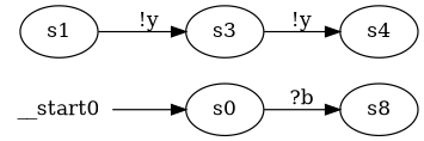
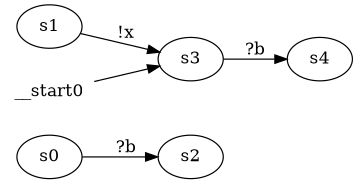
  digraph {
    rankdir=LR
    n1 [label=s0]
-   n2 [label=s8]
+   n2 [label=s2]
    n3 [label=s1]
    n4 [label=s3]
    n5 [label=s4]
    __start0 [shape=none]
    n1 -> n2 [label="?b"]
-   n3 -> n4 [label="!y"]
-   n4 -> n5 [label="!y"]
-   __start0 -> n1
+   n3 -> n4 [label="!x"]
+   n4 -> n5 [label="?b"]
+   __start0 -> n4
  }
